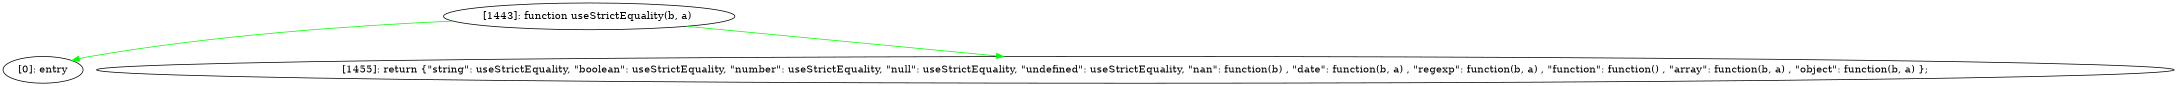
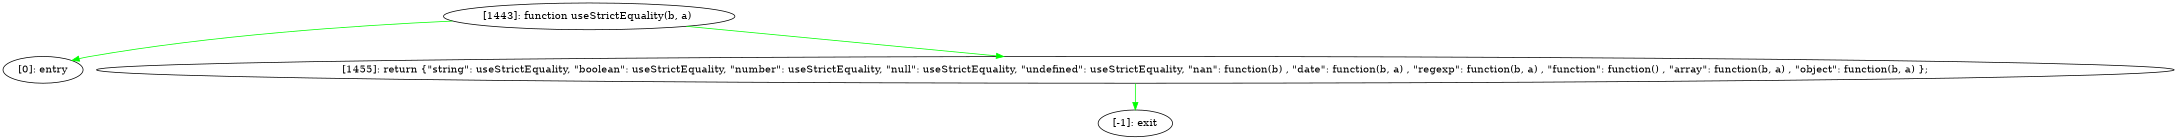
  digraph {
    edge [color=green]
+   n1 [label="[-1]: exit"]
    n2 [label="[0]: entry"]
    n3 [label="[1443]: function useStrictEquality(b, a) \n"]
    n4 [label="[1455]: return {\"string\": useStrictEquality, \"boolean\": useStrictEquality, \"number\": useStrictEquality, \"null\": useStrictEquality, \"undefined\": useStrictEquality, \"nan\": function(b) , \"date\": function(b, a) , \"regexp\": function(b, a) , \"function\": function() , \"array\": function(b, a) , \"object\": function(b, a) };\n"]
    n3 -> n2
    n3 -> n4
+   n4 -> n1
  }
